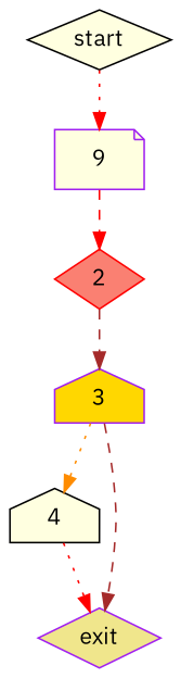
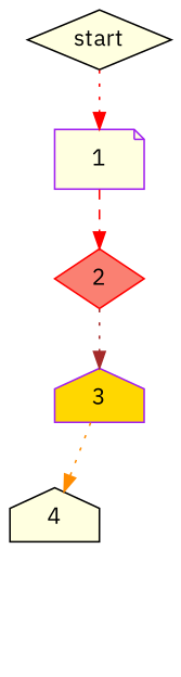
  digraph {
    fontname="IBM Plex Sans"
    node [color=purple fillcolor=lightyellow fontname="IBM Plex Sans" shape=diamond style=filled]
    edge [color=red fontname="IBM Plex Sans" style=dotted]
    start [color=black]
-   1 [shape=note label=9]
+   1 [shape=note]
    2 [color=red fillcolor=salmon]
    3 [fillcolor=gold shape=house]
    4 [color=black shape=house]
-   exit [fillcolor=khaki]
    start -> 1
    1 -> 2 [style=dashed]
-   2 -> 3 [color=brown style=dashed]
+   2 -> 3 [color=brown]
    3 -> 4 [color=darkorange]
-   3 -> exit [color=brown style=dashed]
-   4 -> exit
  }
